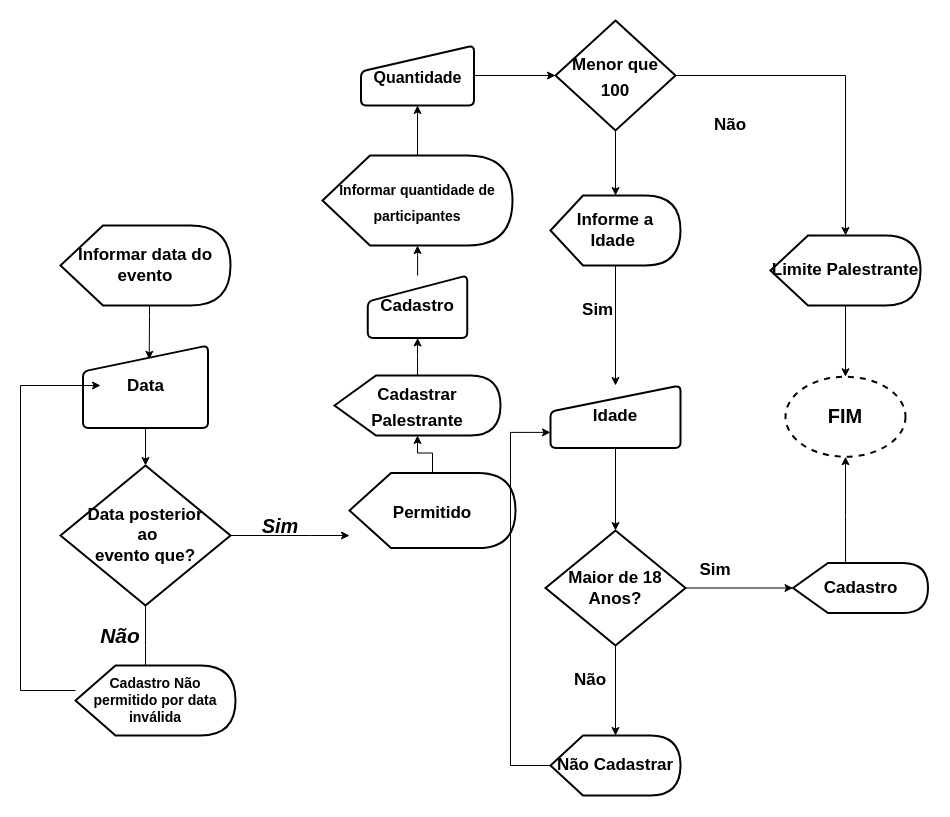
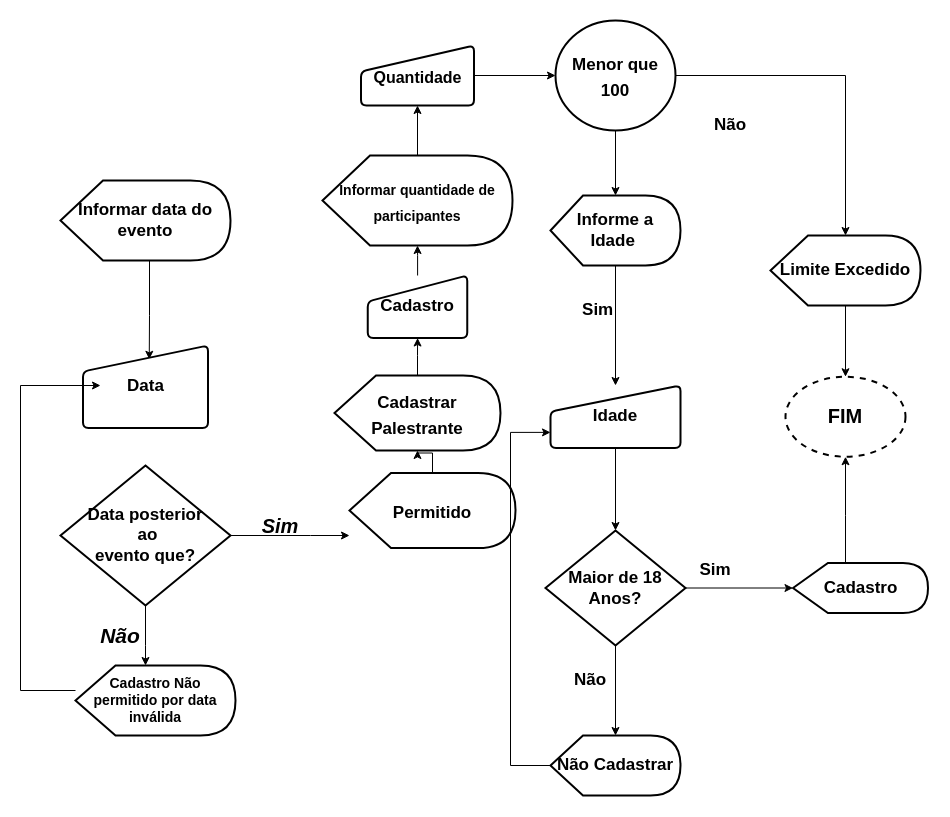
  <mxCell id="0" />
  <mxCell id="1" parent="0" />
  <mxCell id="2" value="" style="edgeStyle=orthogonalEdgeStyle;rounded=0;orthogonalLoop=1;jettySize=auto;html=1;entryX=0.53;entryY=0.167;entryDx=0;entryDy=0;entryPerimeter=0;" parent="1" source="3" target="5" edge="1"><mxGeometry relative="1" as="geometry"><mxPoint x="150" y="485" as="targetPoint" /><Array as="points"><mxPoint x="149" y="315" /><mxPoint x="149" y="315" /></Array></mxGeometry></mxCell>
- <mxCell id="3" value="&lt;font style=&quot;font-size: 17px&quot;&gt;Informar data do evento&lt;/font&gt;" style="shape=display;whiteSpace=wrap;html=1;fontStyle=1;strokeWidth=2;" parent="1" vertex="1"><mxGeometry x="60" y="225" width="170" height="80" as="geometry" /></mxCell>
- <mxCell id="4" value="" style="edgeStyle=orthogonalEdgeStyle;rounded=0;orthogonalLoop=1;jettySize=auto;html=1;fontSize=14;" parent="1" source="5" target="8" edge="1"><mxGeometry relative="1" as="geometry" /></mxCell>
+ <mxCell id="3" value="&lt;font style=&quot;font-size: 17px&quot;&gt;Informar data do evento&lt;/font&gt;" style="shape=display;whiteSpace=wrap;html=1;fontStyle=1;strokeWidth=2;" parent="1" vertex="1"><mxGeometry x="60" y="180" width="170" height="80" as="geometry" /></mxCell>
  <mxCell id="5" value="&lt;b&gt;&lt;font style=&quot;font-size: 17px&quot;&gt;Data&lt;/font&gt;&lt;/b&gt;" style="html=1;strokeWidth=2;shape=manualInput;whiteSpace=wrap;rounded=1;size=26;arcSize=11;" parent="1" vertex="1"><mxGeometry x="82.5" y="345" width="125" height="82.5" as="geometry" /></mxCell>
- <mxCell id="6" value="" style="edgeStyle=orthogonalEdgeStyle;rounded=0;orthogonalLoop=1;jettySize=auto;html=1;fontSize=14;endArrow=none;" parent="1" source="8" target="12" edge="1"><mxGeometry relative="1" as="geometry"><Array as="points"><mxPoint x="145" y="645" /><mxPoint x="145" y="645" /></Array></mxGeometry></mxCell>
+ <mxCell id="6" value="" style="edgeStyle=orthogonalEdgeStyle;rounded=0;orthogonalLoop=1;jettySize=auto;html=1;fontSize=14;" parent="1" source="8" target="12" edge="1"><mxGeometry relative="1" as="geometry"><Array as="points"><mxPoint x="145" y="645" /><mxPoint x="145" y="645" /></Array></mxGeometry></mxCell>
  <mxCell id="7" value="" style="edgeStyle=orthogonalEdgeStyle;rounded=0;orthogonalLoop=1;jettySize=auto;html=1;fontSize=21;" parent="1" source="8" target="14" edge="1"><mxGeometry relative="1" as="geometry"><Array as="points"><mxPoint x="310" y="535" /><mxPoint x="310" y="535" /></Array></mxGeometry></mxCell>
  <mxCell id="8" value="&lt;b&gt;&lt;font style=&quot;font-size: 17px&quot;&gt;Data posterior&lt;br&gt;&amp;nbsp;ao &lt;br&gt;evento que?&lt;/font&gt;&lt;/b&gt;" style="strokeWidth=2;html=1;shape=mxgraph.flowchart.decision;whiteSpace=wrap;" parent="1" vertex="1"><mxGeometry x="60" y="465" width="170" height="140" as="geometry" /></mxCell>
  <mxCell id="9" value="&lt;font style=&quot;font-size: 20px&quot;&gt;Sim&lt;/font&gt;" style="text;html=1;strokeColor=none;fillColor=none;align=center;verticalAlign=middle;whiteSpace=wrap;rounded=0;strokeWidth=3;perimeterSpacing=2;shadow=0;fontStyle=3;fontSize=14;" parent="1" vertex="1"><mxGeometry x="260" y="515" width="40" height="20" as="geometry" /></mxCell>
  <mxCell id="10" value="Não" style="text;html=1;strokeColor=none;fillColor=none;align=center;verticalAlign=middle;whiteSpace=wrap;rounded=0;fontStyle=3;fontSize=21;" parent="1" vertex="1"><mxGeometry x="100" y="625" width="40" height="20" as="geometry" /></mxCell>
  <mxCell id="11" value="" style="edgeStyle=orthogonalEdgeStyle;rounded=0;orthogonalLoop=1;jettySize=auto;html=1;fontSize=21;" parent="1" source="12" edge="1"><mxGeometry relative="1" as="geometry"><mxPoint x="100" y="385" as="targetPoint" /><Array as="points"><mxPoint x="20" y="690" /><mxPoint x="20" y="385" /></Array></mxGeometry></mxCell>
  <mxCell id="12" value="&lt;div&gt;&lt;span&gt;&lt;b&gt;Cadastro Não permitido por data inválida&lt;/b&gt;&lt;/span&gt;&lt;/div&gt;" style="shape=display;whiteSpace=wrap;html=1;rounded=0;shadow=0;fontSize=14;strokeWidth=2;align=center;" parent="1" vertex="1"><mxGeometry x="75" y="665" width="160" height="70" as="geometry" /></mxCell>
  <mxCell id="13" value="" style="edgeStyle=orthogonalEdgeStyle;rounded=0;orthogonalLoop=1;jettySize=auto;html=1;" edge="1" parent="1" source="14" target="41"><mxGeometry relative="1" as="geometry" /></mxCell>
  <mxCell id="14" value="&lt;b&gt;&lt;font style=&quot;font-size: 17px&quot;&gt;Permitido&lt;/font&gt;&lt;/b&gt;" style="shape=display;whiteSpace=wrap;html=1;rounded=0;shadow=0;fontSize=21;strokeWidth=2;" parent="1" vertex="1"><mxGeometry x="349" y="472.5" width="166" height="75" as="geometry" /></mxCell>
  <mxCell id="15" value="" style="edgeStyle=orthogonalEdgeStyle;rounded=0;orthogonalLoop=1;jettySize=auto;html=1;fontSize=21;" parent="1" source="16" target="18" edge="1"><mxGeometry relative="1" as="geometry" /></mxCell>
  <mxCell id="16" value="&lt;font style=&quot;font-size: 14px&quot;&gt;Informar quantidade de participantes&lt;/font&gt;" style="shape=display;whiteSpace=wrap;html=1;rounded=0;shadow=0;fontSize=21;strokeWidth=2;fontStyle=1" parent="1" vertex="1"><mxGeometry x="322" y="155" width="190" height="90" as="geometry" /></mxCell>
  <mxCell id="17" value="" style="edgeStyle=orthogonalEdgeStyle;rounded=0;orthogonalLoop=1;jettySize=auto;html=1;fontSize=21;" parent="1" source="18" target="21" edge="1"><mxGeometry relative="1" as="geometry" /></mxCell>
  <mxCell id="18" value="&lt;font size=&quot;1&quot;&gt;&lt;b style=&quot;font-size: 16px&quot;&gt;Quantidade&lt;/b&gt;&lt;/font&gt;" style="html=1;strokeWidth=2;shape=manualInput;whiteSpace=wrap;rounded=1;size=26;arcSize=11;shadow=0;fontSize=21;" parent="1" vertex="1"><mxGeometry x="360.5" y="45" width="113" height="60" as="geometry" /></mxCell>
  <mxCell id="19" value="" style="edgeStyle=orthogonalEdgeStyle;rounded=0;orthogonalLoop=1;jettySize=auto;html=1;fontSize=17;" parent="1" source="21" target="23" edge="1"><mxGeometry relative="1" as="geometry" /></mxCell>
  <mxCell id="20" value="" style="edgeStyle=orthogonalEdgeStyle;rounded=0;orthogonalLoop=1;jettySize=auto;html=1;fontSize=17;" parent="1" source="21" target="25" edge="1"><mxGeometry relative="1" as="geometry" /></mxCell>
- <mxCell id="21" value="&lt;font size=&quot;1&quot;&gt;&lt;b style=&quot;font-size: 17px&quot;&gt;Menor que 100&lt;/b&gt;&lt;/font&gt;" style="rhombus;whiteSpace=wrap;html=1;rounded=0;shadow=0;fontSize=21;strokeWidth=2;" parent="1" vertex="1"><mxGeometry x="555" y="20" width="120" height="110" as="geometry" /></mxCell>
+ <mxCell id="21" value="&lt;font size=&quot;1&quot;&gt;&lt;b style=&quot;font-size: 17px&quot;&gt;Menor que 100&lt;/b&gt;&lt;/font&gt;" style="ellipse;whiteSpace=wrap;html=1;shadow=0;fontSize=21;strokeWidth=2;" parent="1" vertex="1"><mxGeometry x="555" y="20" width="120" height="110" as="geometry" /></mxCell>
  <mxCell id="22" value="" style="edgeStyle=orthogonalEdgeStyle;rounded=0;orthogonalLoop=1;jettySize=auto;html=1;fontSize=17;" parent="1" source="23" target="30" edge="1"><mxGeometry relative="1" as="geometry" /></mxCell>
  <mxCell id="23" value="&lt;font style=&quot;vertical-align: inherit&quot;&gt;&lt;font style=&quot;vertical-align: inherit&quot;&gt;Informe a Idade&amp;nbsp;&lt;/font&gt;&lt;/font&gt;" style="shape=display;whiteSpace=wrap;html=1;rounded=0;shadow=0;fontSize=17;strokeWidth=2;fontStyle=1" parent="1" vertex="1"><mxGeometry x="550" y="195" width="130" height="70" as="geometry" /></mxCell>
  <mxCell id="24" value="" style="edgeStyle=orthogonalEdgeStyle;rounded=0;orthogonalLoop=1;jettySize=auto;html=1;fontSize=17;" parent="1" source="25" target="28" edge="1"><mxGeometry relative="1" as="geometry" /></mxCell>
- <mxCell id="25" value="&lt;b&gt;Limite Palestrante&lt;/b&gt;" style="shape=display;whiteSpace=wrap;html=1;rounded=0;shadow=0;fontSize=17;strokeWidth=2;" parent="1" vertex="1"><mxGeometry x="770" y="235" width="150" height="70" as="geometry" /></mxCell>
+ <mxCell id="25" value="&lt;b&gt;Limite Excedido&lt;/b&gt;" style="shape=display;whiteSpace=wrap;html=1;rounded=0;shadow=0;fontSize=17;strokeWidth=2;" parent="1" vertex="1"><mxGeometry x="770" y="235" width="150" height="70" as="geometry" /></mxCell>
  <mxCell id="26" value="Sim&amp;nbsp;" style="text;html=1;strokeColor=none;fillColor=none;align=center;verticalAlign=middle;whiteSpace=wrap;rounded=0;shadow=0;fontSize=17;fontStyle=1" parent="1" vertex="1"><mxGeometry x="570" y="295" width="60" height="30" as="geometry" /></mxCell>
  <mxCell id="27" value="&lt;b&gt;Não&lt;/b&gt;" style="text;html=1;strokeColor=none;fillColor=none;align=center;verticalAlign=middle;whiteSpace=wrap;rounded=0;shadow=0;fontSize=17;" parent="1" vertex="1"><mxGeometry x="690" y="105" width="80" height="40" as="geometry" /></mxCell>
  <mxCell id="28" value="&lt;b&gt;&lt;font style=&quot;font-size: 20px&quot;&gt;FIM&lt;/font&gt;&lt;/b&gt;" style="ellipse;whiteSpace=wrap;html=1;rounded=0;shadow=0;fontSize=17;strokeWidth=2;dashed=1;" parent="1" vertex="1"><mxGeometry x="785" y="376.25" width="120" height="80" as="geometry" /></mxCell>
  <mxCell id="29" value="" style="edgeStyle=orthogonalEdgeStyle;rounded=0;orthogonalLoop=1;jettySize=auto;html=1;fontSize=17;" parent="1" source="30" target="36" edge="1"><mxGeometry relative="1" as="geometry"><Array as="points"><mxPoint x="600" y="635" /><mxPoint x="600" y="635" /></Array></mxGeometry></mxCell>
  <mxCell id="30" value="&lt;b&gt;Idade&lt;/b&gt;" style="html=1;strokeWidth=2;shape=manualInput;whiteSpace=wrap;rounded=1;size=26;arcSize=11;shadow=0;fontSize=17;" parent="1" vertex="1"><mxGeometry x="550" y="385" width="130" height="62.5" as="geometry" /></mxCell>
  <mxCell id="31" value="" style="edgeStyle=orthogonalEdgeStyle;rounded=0;orthogonalLoop=1;jettySize=auto;html=1;fontSize=17;entryX=0;entryY=0.75;entryDx=0;entryDy=0;exitX=0;exitY=0.5;exitDx=0;exitDy=0;exitPerimeter=0;" parent="1" source="39" target="30" edge="1"><mxGeometry relative="1" as="geometry"><mxPoint x="530" y="855" as="sourcePoint" /><mxPoint x="530" y="595" as="targetPoint" /><Array as="points"><mxPoint x="510" y="765" /><mxPoint x="510" y="432" /></Array></mxGeometry></mxCell>
  <mxCell id="32" value="" style="edgeStyle=orthogonalEdgeStyle;rounded=0;orthogonalLoop=1;jettySize=auto;html=1;" edge="1" parent="1" source="33" target="28"><mxGeometry relative="1" as="geometry"><Array as="points"><mxPoint x="845" y="515" /><mxPoint x="845" y="515" /></Array></mxGeometry></mxCell>
  <mxCell id="33" value="&lt;b&gt;Cadastro&lt;/b&gt;" style="shape=display;whiteSpace=wrap;html=1;rounded=0;shadow=0;fontSize=17;strokeWidth=2;size=0.259;" parent="1" vertex="1"><mxGeometry x="792.5" y="562.5" width="135" height="50" as="geometry" /></mxCell>
  <mxCell id="34" value="" style="edgeStyle=orthogonalEdgeStyle;rounded=0;orthogonalLoop=1;jettySize=auto;html=1;fontSize=17;" parent="1" source="36" target="33" edge="1"><mxGeometry relative="1" as="geometry" /></mxCell>
  <mxCell id="35" value="" style="edgeStyle=orthogonalEdgeStyle;rounded=0;orthogonalLoop=1;jettySize=auto;html=1;" edge="1" parent="1" source="36" target="39"><mxGeometry relative="1" as="geometry" /></mxCell>
  <mxCell id="36" value="&lt;b&gt;Maior de 18 &lt;br&gt;Anos?&lt;/b&gt;" style="rhombus;whiteSpace=wrap;html=1;rounded=0;shadow=0;fontSize=17;strokeWidth=2;" parent="1" vertex="1"><mxGeometry x="545" y="530" width="140" height="115" as="geometry" /></mxCell>
  <mxCell id="37" value="&lt;b&gt;Sim&lt;/b&gt;" style="text;html=1;strokeColor=none;fillColor=none;align=center;verticalAlign=middle;whiteSpace=wrap;rounded=0;shadow=0;fontSize=17;" parent="1" vertex="1"><mxGeometry x="660" y="545" width="110" height="50" as="geometry" /></mxCell>
  <mxCell id="38" value="&lt;b&gt;Não&lt;/b&gt;" style="text;html=1;strokeColor=none;fillColor=none;align=center;verticalAlign=middle;whiteSpace=wrap;rounded=0;shadow=0;fontSize=17;" parent="1" vertex="1"><mxGeometry x="550" y="665" width="80" height="30" as="geometry" /></mxCell>
  <mxCell id="39" value="&lt;b&gt;Não Cadastrar&lt;/b&gt;" style="shape=display;whiteSpace=wrap;html=1;rounded=0;shadow=0;fontSize=17;strokeWidth=2;" parent="1" vertex="1"><mxGeometry x="550" y="735" width="130" height="60" as="geometry" /></mxCell>
  <mxCell id="40" value="" style="edgeStyle=orthogonalEdgeStyle;rounded=0;orthogonalLoop=1;jettySize=auto;html=1;" edge="1" parent="1" source="41" target="43"><mxGeometry relative="1" as="geometry" /></mxCell>
- <mxCell id="41" value="&lt;span style=&quot;font-size: 17px&quot;&gt;&lt;b&gt;&lt;font style=&quot;vertical-align: inherit&quot;&gt;&lt;font style=&quot;vertical-align: inherit&quot;&gt;Cadastrar Palestrante&lt;/font&gt;&lt;/font&gt;&lt;/b&gt;&lt;/span&gt;" style="shape=display;whiteSpace=wrap;html=1;rounded=0;shadow=0;fontSize=21;strokeWidth=2;" vertex="1" parent="1"><mxGeometry x="334" y="375" width="166" height="60" as="geometry" /></mxCell>
+ <mxCell id="41" value="&lt;span style=&quot;font-size: 17px&quot;&gt;&lt;b&gt;&lt;font style=&quot;vertical-align: inherit&quot;&gt;&lt;font style=&quot;vertical-align: inherit&quot;&gt;Cadastrar Palestrante&lt;/font&gt;&lt;/font&gt;&lt;/b&gt;&lt;/span&gt;" style="shape=display;whiteSpace=wrap;html=1;rounded=0;shadow=0;fontSize=21;strokeWidth=2;" vertex="1" parent="1"><mxGeometry x="334" y="375" width="166" height="75" as="geometry" /></mxCell>
  <mxCell id="42" value="" style="edgeStyle=orthogonalEdgeStyle;rounded=0;orthogonalLoop=1;jettySize=auto;html=1;" edge="1" parent="1" source="43" target="16"><mxGeometry relative="1" as="geometry" /></mxCell>
  <mxCell id="43" value="&lt;b&gt;&lt;font style=&quot;font-size: 17px&quot;&gt;&lt;font style=&quot;vertical-align: inherit&quot;&gt;&lt;font style=&quot;vertical-align: inherit&quot;&gt;Cadastro&lt;/font&gt;&lt;/font&gt;&lt;/font&gt;&lt;/b&gt;" style="html=1;strokeWidth=2;shape=manualInput;whiteSpace=wrap;rounded=1;size=26;arcSize=11;" vertex="1" parent="1"><mxGeometry x="367.25" y="275" width="99.5" height="62.5" as="geometry" /></mxCell>
